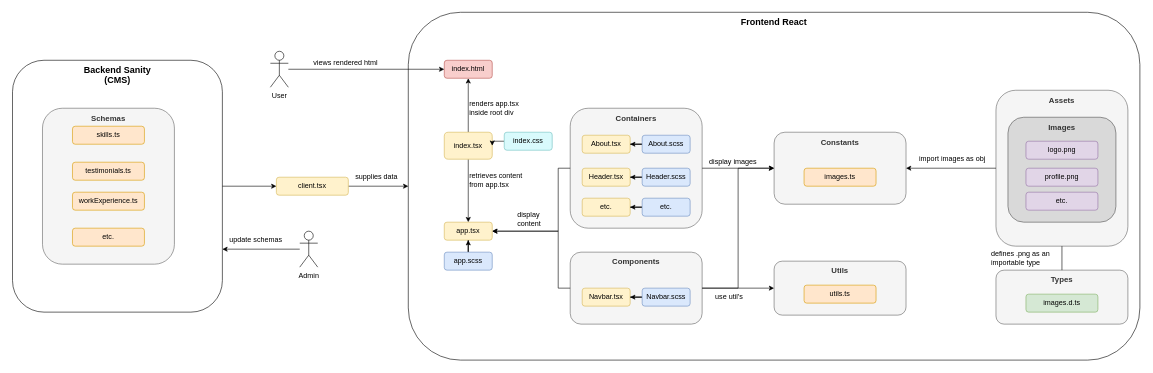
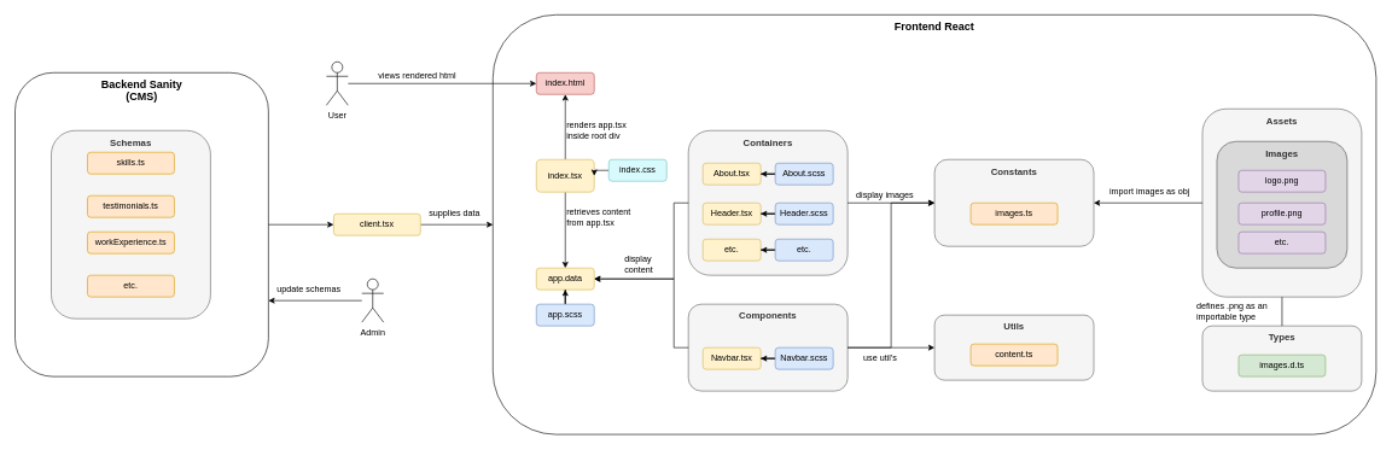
  <mxCell id="0" />
  <mxCell id="1" parent="0" />
  <mxCell id="2" style="edgeStyle=orthogonalEdgeStyle;rounded=0;orthogonalLoop=1;jettySize=auto;html=1;entryX=0;entryY=0.5;entryDx=0;entryDy=0;" parent="1" source="59" target="5" edge="1"><mxGeometry relative="1" as="geometry" /></mxCell>
  <mxCell id="3" value="Backend Sanity&lt;br style=&quot;font-size: 15px;&quot;&gt;(CMS)" style="rounded=1;whiteSpace=wrap;html=1;verticalAlign=top;fontStyle=1;fontSize=15;" parent="1" vertex="1"><mxGeometry x="20" y="100" width="350" height="420" as="geometry" /></mxCell>
  <mxCell id="4" value="&lt;font style=&quot;font-size: 13px;&quot;&gt;Schemas&lt;/font&gt;" style="rounded=1;whiteSpace=wrap;html=1;verticalAlign=top;fontStyle=1;fontSize=15;fillColor=#f5f5f5;fontColor=#333333;strokeColor=#666666;" parent="1" vertex="1"><mxGeometry x="70" y="180" width="220" height="260" as="geometry" /></mxCell>
  <mxCell id="5" value="Frontend React" style="rounded=1;whiteSpace=wrap;html=1;verticalAlign=top;fontStyle=1;fontSize=15;" parent="1" vertex="1"><mxGeometry x="680" y="20" width="1220" height="580" as="geometry" /></mxCell>
  <mxCell id="6" value="skills.ts" style="rounded=1;whiteSpace=wrap;html=1;fillColor=#ffe6cc;strokeColor=#d79b00;" parent="1" vertex="1"><mxGeometry x="120" y="210" width="120" height="30" as="geometry" /></mxCell>
  <mxCell id="7" value="testimonials.ts" style="rounded=1;whiteSpace=wrap;html=1;fillColor=#ffe6cc;strokeColor=#d79b00;" parent="1" vertex="1"><mxGeometry x="120" y="270" width="120" height="30" as="geometry" /></mxCell>
  <mxCell id="8" value="workExperience.ts" style="rounded=1;whiteSpace=wrap;html=1;fillColor=#ffe6cc;strokeColor=#d79b00;" parent="1" vertex="1"><mxGeometry x="120" y="320" width="120" height="30" as="geometry" /></mxCell>
  <mxCell id="9" value="etc." style="rounded=1;whiteSpace=wrap;html=1;fillColor=#ffe6cc;strokeColor=#d79b00;" parent="1" vertex="1"><mxGeometry x="120" y="380" width="120" height="30" as="geometry" /></mxCell>
  <mxCell id="10" style="edgeStyle=orthogonalEdgeStyle;rounded=0;orthogonalLoop=1;jettySize=auto;html=1;entryX=0.5;entryY=1;entryDx=0;entryDy=0;" parent="1" source="12" target="63" edge="1"><mxGeometry relative="1" as="geometry" /></mxCell>
  <mxCell id="11" style="edgeStyle=orthogonalEdgeStyle;rounded=0;orthogonalLoop=1;jettySize=auto;html=1;" parent="1" source="12" target="53" edge="1"><mxGeometry relative="1" as="geometry" /></mxCell>
  <mxCell id="12" value="index.tsx" style="rounded=1;whiteSpace=wrap;html=1;fillColor=#fff2cc;strokeColor=#d6b656;" parent="1" vertex="1"><mxGeometry x="740" y="220" width="80" height="45" as="geometry" /></mxCell>
  <mxCell id="13" value="" style="group" parent="1" vertex="1" connectable="0"><mxGeometry x="950" y="120" width="930" height="420" as="geometry" /></mxCell>
  <mxCell id="14" value="" style="group" parent="13" vertex="1" connectable="0"><mxGeometry x="710" y="30" width="220" height="260" as="geometry" /></mxCell>
  <mxCell id="15" value="&lt;font style=&quot;font-size: 13px;&quot;&gt;Assets&lt;/font&gt;" style="rounded=1;whiteSpace=wrap;html=1;verticalAlign=top;fontStyle=1;fontSize=15;fillColor=#f5f5f5;fontColor=#333333;strokeColor=#666666;" parent="14" vertex="1"><mxGeometry width="220" height="260" as="geometry" /></mxCell>
  <mxCell id="16" value="&lt;font style=&quot;font-size: 13px;&quot;&gt;Images&lt;/font&gt;" style="rounded=1;whiteSpace=wrap;html=1;verticalAlign=top;fontStyle=1;fontSize=15;fillColor=#D9D9D9;fontColor=#333333;strokeColor=#545454;" parent="14" vertex="1"><mxGeometry x="20" y="45" width="180" height="175" as="geometry" /></mxCell>
  <mxCell id="17" value="logo.png" style="rounded=1;whiteSpace=wrap;html=1;fillColor=#e1d5e7;strokeColor=#9673a6;" parent="14" vertex="1"><mxGeometry x="50" y="85" width="120" height="30" as="geometry" /></mxCell>
  <mxCell id="18" value="profile.png" style="rounded=1;whiteSpace=wrap;html=1;fillColor=#e1d5e7;strokeColor=#9673a6;" parent="14" vertex="1"><mxGeometry x="50" y="130" width="120" height="30" as="geometry" /></mxCell>
  <mxCell id="19" value="etc." style="rounded=1;whiteSpace=wrap;html=1;fillColor=#e1d5e7;strokeColor=#9673a6;" parent="14" vertex="1"><mxGeometry x="50" y="170" width="120" height="30" as="geometry" /></mxCell>
  <mxCell id="20" value="" style="group" parent="13" vertex="1" connectable="0"><mxGeometry x="340" y="30" width="370" height="260" as="geometry" /></mxCell>
  <mxCell id="21" value="import images as obj" style="rounded=1;whiteSpace=wrap;html=1;fillColor=none;strokeColor=none;align=left;" parent="20" vertex="1"><mxGeometry x="240" y="100" width="120" height="30" as="geometry" /></mxCell>
  <mxCell id="22" value="&lt;font style=&quot;font-size: 13px;&quot;&gt;Constants&lt;/font&gt;" style="rounded=1;whiteSpace=wrap;html=1;verticalAlign=top;fontStyle=1;fontSize=15;fillColor=#f5f5f5;fontColor=#333333;strokeColor=#666666;" parent="20" vertex="1"><mxGeometry y="70" width="220" height="120" as="geometry" /></mxCell>
  <mxCell id="23" value="images.ts" style="rounded=1;whiteSpace=wrap;html=1;fillColor=#ffe6cc;strokeColor=#d79b00;" parent="20" vertex="1"><mxGeometry x="50" y="130" width="120" height="30" as="geometry" /></mxCell>
  <mxCell id="24" value="" style="group" parent="13" vertex="1" connectable="0"><mxGeometry width="320" height="280" as="geometry" /></mxCell>
  <mxCell id="25" value="&lt;font style=&quot;font-size: 13px;&quot;&gt;Containers&lt;/font&gt;" style="rounded=1;whiteSpace=wrap;html=1;verticalAlign=top;fontStyle=1;fontSize=15;fillColor=#f5f5f5;fontColor=#333333;strokeColor=#666666;" parent="24" vertex="1"><mxGeometry y="60" width="220" height="200" as="geometry" /></mxCell>
  <mxCell id="26" value="About.tsx" style="rounded=1;whiteSpace=wrap;html=1;fillColor=#fff2cc;strokeColor=#d6b656;" parent="24" vertex="1"><mxGeometry x="20" y="105" width="80" height="30" as="geometry" /></mxCell>
  <mxCell id="27" value="Header.tsx" style="rounded=1;whiteSpace=wrap;html=1;fillColor=#fff2cc;strokeColor=#d6b656;" parent="24" vertex="1"><mxGeometry x="20" y="160" width="80" height="30" as="geometry" /></mxCell>
  <mxCell id="28" value="etc." style="rounded=1;whiteSpace=wrap;html=1;fillColor=#fff2cc;strokeColor=#d6b656;" parent="24" vertex="1"><mxGeometry x="20" y="210" width="80" height="30" as="geometry" /></mxCell>
  <mxCell id="29" style="edgeStyle=orthogonalEdgeStyle;rounded=0;orthogonalLoop=1;jettySize=auto;html=1;exitX=0;exitY=0.5;exitDx=0;exitDy=0;" parent="24" source="30" target="26" edge="1"><mxGeometry relative="1" as="geometry" /></mxCell>
  <mxCell id="30" value="About.scss" style="rounded=1;whiteSpace=wrap;html=1;fillColor=#dae8fc;strokeColor=#6c8ebf;" parent="24" vertex="1"><mxGeometry x="120" y="105" width="80" height="30" as="geometry" /></mxCell>
  <mxCell id="31" style="edgeStyle=orthogonalEdgeStyle;rounded=0;orthogonalLoop=1;jettySize=auto;html=1;exitX=0;exitY=0.5;exitDx=0;exitDy=0;" parent="24" source="32" target="27" edge="1"><mxGeometry relative="1" as="geometry" /></mxCell>
  <mxCell id="32" value="Header.scss" style="rounded=1;whiteSpace=wrap;html=1;fillColor=#dae8fc;strokeColor=#6c8ebf;" parent="24" vertex="1"><mxGeometry x="120" y="160" width="80" height="30" as="geometry" /></mxCell>
  <mxCell id="33" style="edgeStyle=orthogonalEdgeStyle;rounded=0;orthogonalLoop=1;jettySize=auto;html=1;exitX=0;exitY=0.5;exitDx=0;exitDy=0;" parent="24" source="34" target="28" edge="1"><mxGeometry relative="1" as="geometry" /></mxCell>
  <mxCell id="34" value="etc." style="rounded=1;whiteSpace=wrap;html=1;fillColor=#dae8fc;strokeColor=#6c8ebf;" parent="24" vertex="1"><mxGeometry x="120" y="210" width="80" height="30" as="geometry" /></mxCell>
  <mxCell id="35" value="display images" style="rounded=1;whiteSpace=wrap;html=1;fillColor=none;strokeColor=none;align=left;" parent="24" vertex="1"><mxGeometry x="230" y="135" width="90" height="30" as="geometry" /></mxCell>
  <mxCell id="36" style="edgeStyle=orthogonalEdgeStyle;rounded=0;orthogonalLoop=1;jettySize=auto;html=1;entryX=0;entryY=0.5;entryDx=0;entryDy=0;" parent="13" source="25" target="22" edge="1"><mxGeometry relative="1" as="geometry"><mxPoint x="320" y="240" as="targetPoint" /></mxGeometry></mxCell>
  <mxCell id="37" style="edgeStyle=orthogonalEdgeStyle;rounded=0;orthogonalLoop=1;jettySize=auto;html=1;exitX=0;exitY=0.5;exitDx=0;exitDy=0;" parent="13" source="15" target="22" edge="1"><mxGeometry relative="1" as="geometry" /></mxCell>
  <mxCell id="38" value="" style="group" parent="13" vertex="1" connectable="0"><mxGeometry y="300" width="220" height="120" as="geometry" /></mxCell>
  <mxCell id="39" value="&lt;font style=&quot;font-size: 13px;&quot;&gt;Components&lt;/font&gt;" style="rounded=1;whiteSpace=wrap;html=1;verticalAlign=top;fontStyle=1;fontSize=15;fillColor=#f5f5f5;fontColor=#333333;strokeColor=#666666;" parent="38" vertex="1"><mxGeometry width="220" height="120" as="geometry" /></mxCell>
  <mxCell id="40" value="Navbar.tsx" style="rounded=1;whiteSpace=wrap;html=1;fillColor=#fff2cc;strokeColor=#d6b656;" parent="38" vertex="1"><mxGeometry x="20" y="60" width="80" height="30" as="geometry" /></mxCell>
  <mxCell id="41" style="edgeStyle=orthogonalEdgeStyle;rounded=0;orthogonalLoop=1;jettySize=auto;html=1;exitX=0;exitY=0.5;exitDx=0;exitDy=0;" parent="38" source="42" target="40" edge="1"><mxGeometry relative="1" as="geometry" /></mxCell>
  <mxCell id="42" value="Navbar.scss" style="rounded=1;whiteSpace=wrap;html=1;fillColor=#dae8fc;strokeColor=#6c8ebf;" parent="38" vertex="1"><mxGeometry x="120" y="60" width="80" height="30" as="geometry" /></mxCell>
  <mxCell id="43" style="edgeStyle=orthogonalEdgeStyle;rounded=0;orthogonalLoop=1;jettySize=auto;html=1;entryX=0;entryY=0.5;entryDx=0;entryDy=0;" parent="13" source="39" target="22" edge="1"><mxGeometry relative="1" as="geometry" /></mxCell>
  <mxCell id="44" style="edgeStyle=orthogonalEdgeStyle;rounded=0;orthogonalLoop=1;jettySize=auto;html=1;entryX=0;entryY=0.5;entryDx=0;entryDy=0;" parent="13" source="39" target="46" edge="1"><mxGeometry relative="1" as="geometry" /></mxCell>
  <mxCell id="45" value="" style="group" parent="13" vertex="1" connectable="0"><mxGeometry x="340" y="315" width="220" height="90" as="geometry" /></mxCell>
  <mxCell id="46" value="&lt;font style=&quot;font-size: 13px;&quot;&gt;Utils&lt;/font&gt;" style="rounded=1;whiteSpace=wrap;html=1;verticalAlign=top;fontStyle=1;fontSize=15;fillColor=#f5f5f5;fontColor=#333333;strokeColor=#666666;" parent="45" vertex="1"><mxGeometry width="220" height="90" as="geometry" /></mxCell>
- <mxCell id="47" value="utils.ts" style="rounded=1;whiteSpace=wrap;html=1;fillColor=#ffe6cc;strokeColor=#d79b00;" parent="45" vertex="1"><mxGeometry x="50" y="40" width="120" height="30" as="geometry" /></mxCell>
+ <mxCell id="47" value="content.ts" style="rounded=1;whiteSpace=wrap;html=1;fillColor=#ffe6cc;strokeColor=#d79b00;" parent="45" vertex="1"><mxGeometry x="50" y="40" width="120" height="30" as="geometry" /></mxCell>
  <mxCell id="48" value="use util's" style="rounded=1;whiteSpace=wrap;html=1;fillColor=none;strokeColor=none;align=left;" parent="13" vertex="1"><mxGeometry x="240" y="359" width="90" height="30" as="geometry" /></mxCell>
  <mxCell id="49" value="" style="group" parent="13" vertex="1" connectable="0"><mxGeometry x="710" y="330" width="220" height="90" as="geometry" /></mxCell>
  <mxCell id="50" value="&lt;font style=&quot;font-size: 13px;&quot;&gt;Types&lt;/font&gt;" style="rounded=1;whiteSpace=wrap;html=1;verticalAlign=top;fontStyle=1;fontSize=15;fillColor=#f5f5f5;fontColor=#333333;strokeColor=#666666;" parent="49" vertex="1"><mxGeometry width="220" height="90" as="geometry" /></mxCell>
  <mxCell id="51" value="images.d.ts" style="rounded=1;whiteSpace=wrap;html=1;fillColor=#d5e8d4;strokeColor=#82b366;" parent="49" vertex="1"><mxGeometry x="50" y="40" width="120" height="30" as="geometry" /></mxCell>
  <mxCell id="52" style="edgeStyle=orthogonalEdgeStyle;rounded=0;orthogonalLoop=1;jettySize=auto;html=1;entryX=0.5;entryY=1;entryDx=0;entryDy=0;endArrow=none;endFill=0;" parent="13" source="50" target="15" edge="1"><mxGeometry relative="1" as="geometry" /></mxCell>
- <mxCell id="53" value="app.tsx" style="rounded=1;whiteSpace=wrap;html=1;fillColor=#fff2cc;strokeColor=#d6b656;" parent="1" vertex="1"><mxGeometry x="740" y="370" width="80" height="30" as="geometry" /></mxCell>
+ <mxCell id="53" value="app.data" style="rounded=1;whiteSpace=wrap;html=1;fillColor=#fff2cc;strokeColor=#d6b656;" parent="1" vertex="1"><mxGeometry x="740" y="370" width="80" height="30" as="geometry" /></mxCell>
  <mxCell id="54" value="" style="edgeStyle=orthogonalEdgeStyle;rounded=0;orthogonalLoop=1;jettySize=auto;html=1;" parent="1" source="55" target="53" edge="1"><mxGeometry relative="1" as="geometry" /></mxCell>
  <mxCell id="55" value="app.scss" style="rounded=1;whiteSpace=wrap;html=1;fillColor=#dae8fc;strokeColor=#6c8ebf;" parent="1" vertex="1"><mxGeometry x="740" y="420" width="80" height="30" as="geometry" /></mxCell>
  <mxCell id="56" value="" style="edgeStyle=orthogonalEdgeStyle;rounded=0;orthogonalLoop=1;jettySize=auto;html=1;" parent="1" source="57" target="12" edge="1"><mxGeometry relative="1" as="geometry" /></mxCell>
  <mxCell id="57" value="index.css" style="rounded=1;whiteSpace=wrap;html=1;fillColor=#D9FAFC;strokeColor=#6FBFBF;" parent="1" vertex="1"><mxGeometry x="840" y="220" width="80" height="30" as="geometry" /></mxCell>
  <mxCell id="58" value="" style="edgeStyle=orthogonalEdgeStyle;rounded=0;orthogonalLoop=1;jettySize=auto;html=1;entryX=0;entryY=0.5;entryDx=0;entryDy=0;" parent="1" source="3" target="59" edge="1"><mxGeometry relative="1" as="geometry"><mxPoint x="270" y="370" as="sourcePoint" /><mxPoint x="680" y="310" as="targetPoint" /></mxGeometry></mxCell>
  <mxCell id="59" value="client.tsx" style="rounded=1;whiteSpace=wrap;html=1;fillColor=#fff2cc;strokeColor=#d6b656;" parent="1" vertex="1"><mxGeometry x="460" y="295" width="120" height="30" as="geometry" /></mxCell>
  <mxCell id="60" style="edgeStyle=orthogonalEdgeStyle;rounded=0;orthogonalLoop=1;jettySize=auto;html=1;exitX=0;exitY=0.5;exitDx=0;exitDy=0;entryX=1;entryY=0.5;entryDx=0;entryDy=0;" parent="1" source="25" target="53" edge="1"><mxGeometry relative="1" as="geometry"><Array as="points"><mxPoint x="930" y="280" /><mxPoint x="930" y="385" /></Array></mxGeometry></mxCell>
  <mxCell id="61" style="edgeStyle=orthogonalEdgeStyle;rounded=0;orthogonalLoop=1;jettySize=auto;html=1;entryX=1;entryY=0.5;entryDx=0;entryDy=0;" parent="1" source="39" target="53" edge="1"><mxGeometry relative="1" as="geometry"><Array as="points"><mxPoint x="930" y="480" /><mxPoint x="930" y="385" /></Array></mxGeometry></mxCell>
  <mxCell id="62" value="display content" style="rounded=1;whiteSpace=wrap;html=1;fillColor=none;strokeColor=none;align=left;" parent="1" vertex="1"><mxGeometry x="860" y="350" width="60" height="30" as="geometry" /></mxCell>
  <mxCell id="63" value="index.html" style="rounded=1;whiteSpace=wrap;html=1;fillColor=#f8cecc;strokeColor=#b85450;" parent="1" vertex="1"><mxGeometry x="740" y="100" width="80" height="30" as="geometry" /></mxCell>
  <mxCell id="64" style="edgeStyle=orthogonalEdgeStyle;rounded=0;orthogonalLoop=1;jettySize=auto;html=1;entryX=0;entryY=0.5;entryDx=0;entryDy=0;" parent="1" source="65" target="63" edge="1"><mxGeometry relative="1" as="geometry" /></mxCell>
  <mxCell id="65" value="User" style="shape=umlActor;verticalLabelPosition=bottom;verticalAlign=top;html=1;outlineConnect=0;" parent="1" vertex="1"><mxGeometry x="450" y="85" width="30" height="60" as="geometry" /></mxCell>
  <mxCell id="66" style="edgeStyle=orthogonalEdgeStyle;rounded=0;orthogonalLoop=1;jettySize=auto;html=1;entryX=1;entryY=0.75;entryDx=0;entryDy=0;" parent="1" source="67" target="3" edge="1"><mxGeometry relative="1" as="geometry" /></mxCell>
  <mxCell id="67" value="Admin" style="shape=umlActor;verticalLabelPosition=bottom;verticalAlign=top;html=1;outlineConnect=0;" parent="1" vertex="1"><mxGeometry x="499" y="385" width="30" height="60" as="geometry" /></mxCell>
  <mxCell id="68" value="update schemas" style="rounded=1;whiteSpace=wrap;html=1;fillColor=none;strokeColor=none;align=left;" parent="1" vertex="1"><mxGeometry x="380" y="385" width="110" height="30" as="geometry" /></mxCell>
  <mxCell id="69" value="views rendered html" style="rounded=1;whiteSpace=wrap;html=1;fillColor=none;strokeColor=none;align=left;" parent="1" vertex="1"><mxGeometry x="520" y="90" width="119" height="30" as="geometry" /></mxCell>
  <mxCell id="70" value="renders app.tsx inside root div" style="rounded=1;whiteSpace=wrap;html=1;fillColor=none;strokeColor=none;align=left;" parent="1" vertex="1"><mxGeometry x="780" width="90" height="40" as="geometry" y="160" /></mxCell>
  <mxCell id="71" value="retrieves content from app.tsx" style="rounded=1;whiteSpace=wrap;html=1;fillColor=none;strokeColor=none;align=left;" parent="1" vertex="1"><mxGeometry x="780" y="280" width="100" height="40" as="geometry" /></mxCell>
  <mxCell id="72" value="defines .png as an importable type" style="rounded=1;whiteSpace=wrap;html=1;fillColor=none;strokeColor=none;align=left;" parent="1" vertex="1"><mxGeometry x="1650" y="415" width="120" height="30" as="geometry" /></mxCell>
  <mxCell id="73" value="supplies data" style="rounded=1;whiteSpace=wrap;html=1;fillColor=none;strokeColor=none;align=left;" parent="1" vertex="1"><mxGeometry x="590" y="280" width="75.5" height="30" as="geometry" /></mxCell>
